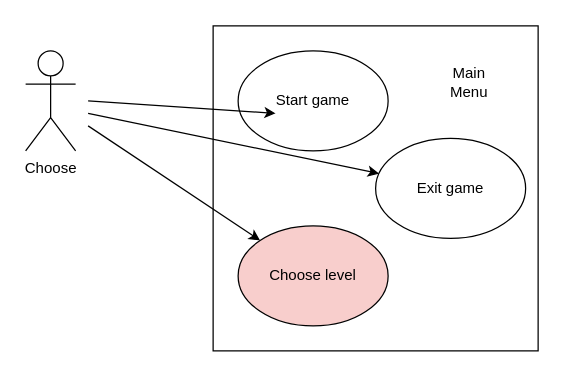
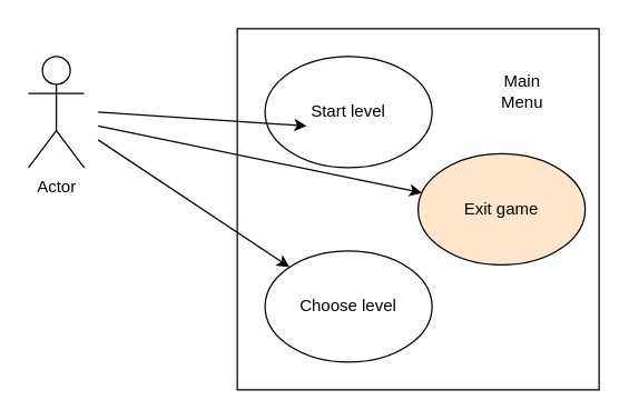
  <mxCell id="0" />
  <mxCell id="1" parent="0" />
- <mxCell id="2" value="Choose" style="shape=umlActor;verticalLabelPosition=bottom;verticalAlign=top;html=1;outlineConnect=0;" vertex="1" parent="1"><mxGeometry x="20" y="40" width="40" height="80" as="geometry" /></mxCell>
+ <mxCell id="2" value="Actor" style="shape=umlActor;verticalLabelPosition=bottom;verticalAlign=top;html=1;outlineConnect=0;" vertex="1" parent="1"><mxGeometry x="20" y="40" width="40" height="80" as="geometry" /></mxCell>
  <mxCell id="3" value="" style="whiteSpace=wrap;html=1;aspect=fixed;" vertex="1" parent="1"><mxGeometry x="170" y="20" width="260" height="260" as="geometry" /></mxCell>
- <mxCell id="4" value="Choose level" style="ellipse;whiteSpace=wrap;html=1;fillColor=#f8cecc;" vertex="1" parent="1"><mxGeometry x="190" y="180" width="120" height="80" as="geometry" /></mxCell>
- <mxCell id="5" value="Start game" style="ellipse;whiteSpace=wrap;html=1;" vertex="1" parent="1"><mxGeometry x="190" y="40" width="120" height="80" as="geometry" /></mxCell>
- <mxCell id="6" value="Exit game" style="ellipse;whiteSpace=wrap;html=1;" vertex="1" parent="1"><mxGeometry x="300" y="110" width="120" height="80" as="geometry" /></mxCell>
+ <mxCell id="4" value="Choose level" style="ellipse;whiteSpace=wrap;html=1;" vertex="1" parent="1"><mxGeometry x="190" y="180" width="120" height="80" as="geometry" /></mxCell>
+ <mxCell id="5" value="Start level" style="ellipse;whiteSpace=wrap;html=1;" vertex="1" parent="1"><mxGeometry x="190" y="40" width="120" height="80" as="geometry" /></mxCell>
+ <mxCell id="6" value="Exit game" style="ellipse;whiteSpace=wrap;html=1;fillColor=#ffe6cc;" vertex="1" parent="1"><mxGeometry x="300" y="110" width="120" height="80" as="geometry" /></mxCell>
  <mxCell id="7" value="" style="endArrow=classic;html=1;" edge="1" parent="1"><mxGeometry width="50" height="50" relative="1" as="geometry"><mxPoint x="70" y="80" as="sourcePoint" /><mxPoint x="220" y="90" as="targetPoint" /></mxGeometry></mxCell>
  <mxCell id="8" value="" style="endArrow=classic;html=1;" edge="1" parent="1" target="6"><mxGeometry width="50" height="50" relative="1" as="geometry"><mxPoint x="70" y="90" as="sourcePoint" /><mxPoint x="220" y="90" as="targetPoint" /></mxGeometry></mxCell>
  <mxCell id="9" value="" style="endArrow=classic;html=1;" edge="1" parent="1" target="4"><mxGeometry width="50" height="50" relative="1" as="geometry"><mxPoint x="70" y="100" as="sourcePoint" /><mxPoint x="220" y="90" as="targetPoint" /></mxGeometry></mxCell>
  <mxCell id="10" value="Main Menu" style="text;html=1;strokeColor=none;fillColor=none;align=center;verticalAlign=middle;whiteSpace=wrap;rounded=0;" vertex="1" parent="1"><mxGeometry x="355" y="55" width="40" height="20" as="geometry" /></mxCell>
